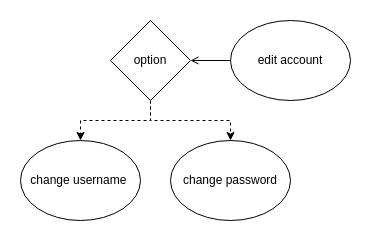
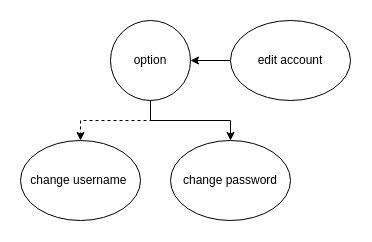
  <mxCell id="0" />
  <mxCell id="1" parent="0" />
- <mxCell id="2" style="edgeStyle=orthogonalEdgeStyle;rounded=0;orthogonalLoop=1;jettySize=auto;html=1;entryX=1;entryY=0.5;entryDx=0;entryDy=0;endArrow=open;" edge="1" parent="1" source="3" target="7"><mxGeometry relative="1" as="geometry" /></mxCell>
+ <mxCell id="2" style="edgeStyle=orthogonalEdgeStyle;rounded=0;orthogonalLoop=1;jettySize=auto;html=1;entryX=1;entryY=0.5;entryDx=0;entryDy=0;" edge="1" parent="1" source="3" target="7"><mxGeometry relative="1" as="geometry" /></mxCell>
  <mxCell id="3" value="edit account" style="ellipse;whiteSpace=wrap;html=1;" vertex="1" parent="1"><mxGeometry x="230" y="20" width="120" height="80" as="geometry" /></mxCell>
  <mxCell id="4" value="change username&amp;nbsp;" style="ellipse;whiteSpace=wrap;html=1;" vertex="1" parent="1"><mxGeometry x="20" y="140" width="120" height="80" as="geometry" /></mxCell>
  <mxCell id="5" style="edgeStyle=orthogonalEdgeStyle;rounded=0;orthogonalLoop=1;jettySize=auto;html=1;entryX=0.5;entryY=0;entryDx=0;entryDy=0;dashed=1;" edge="1" parent="1" source="7" target="4"><mxGeometry relative="1" as="geometry" /></mxCell>
- <mxCell id="6" style="edgeStyle=orthogonalEdgeStyle;rounded=0;orthogonalLoop=1;jettySize=auto;html=1;entryX=0.5;entryY=0;entryDx=0;entryDy=0;dashed=1;" edge="1" parent="1" source="7" target="8"><mxGeometry relative="1" as="geometry" /></mxCell>
- <mxCell id="7" value="option" style="rhombus;whiteSpace=wrap;html=1;" vertex="1" parent="1"><mxGeometry x="110" y="20" width="80" height="80" as="geometry" /></mxCell>
+ <mxCell id="6" style="edgeStyle=orthogonalEdgeStyle;rounded=0;orthogonalLoop=1;jettySize=auto;html=1;entryX=0.5;entryY=0;entryDx=0;entryDy=0;" edge="1" parent="1" source="7" target="8"><mxGeometry relative="1" as="geometry" /></mxCell>
+ <mxCell id="7" value="option" style="ellipse;whiteSpace=wrap;html=1;" vertex="1" parent="1"><mxGeometry x="110" y="20" width="80" height="80" as="geometry" /></mxCell>
  <mxCell id="8" value="change password" style="ellipse;whiteSpace=wrap;html=1;" vertex="1" parent="1"><mxGeometry x="170" y="140" width="120" height="80" as="geometry" /></mxCell>
